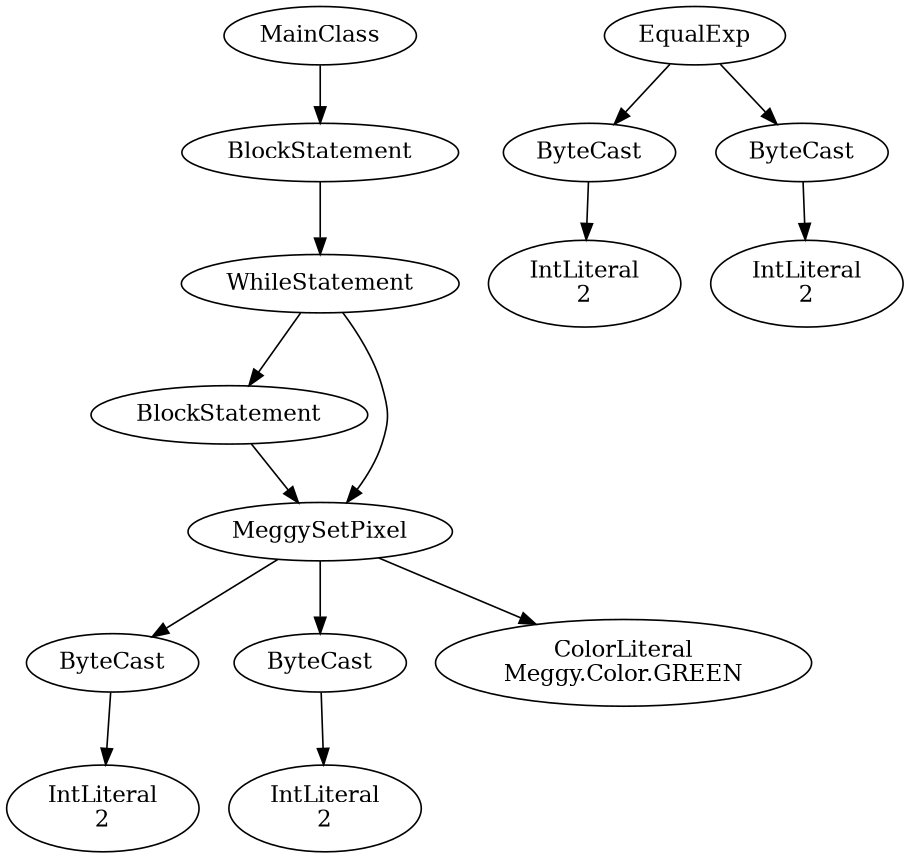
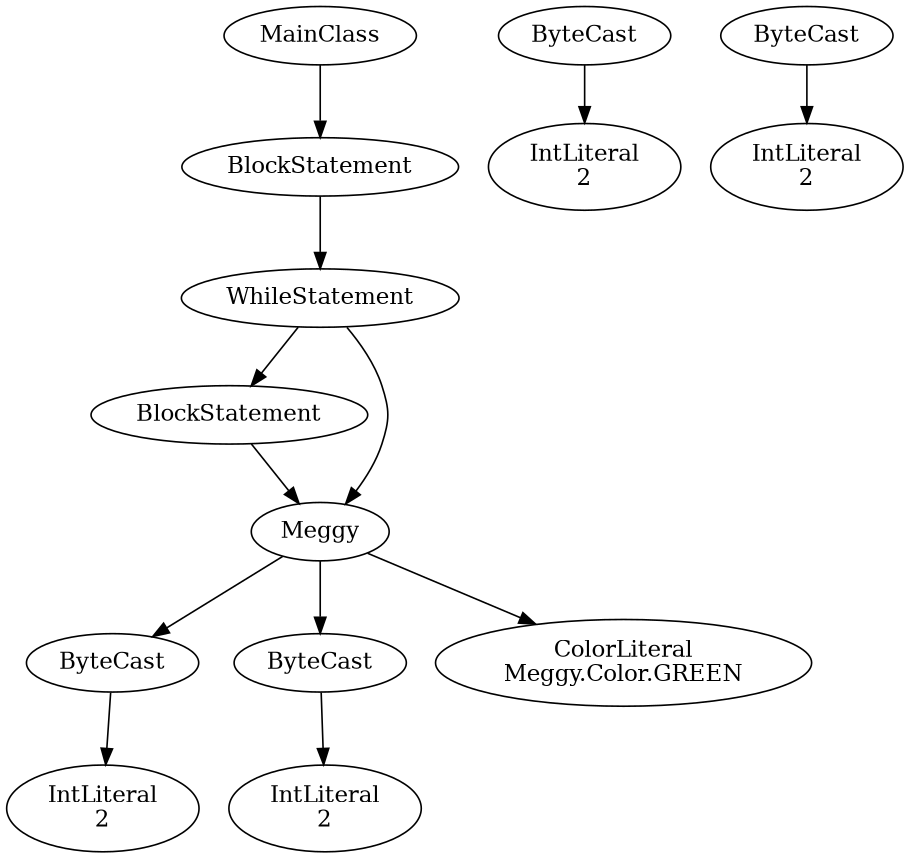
  digraph {
    n1 [label=MainClass]
    n2 [label=BlockStatement]
    n3 [label=WhileStatement]
    n4 [label=BlockStatement]
-   n5 [label=MeggySetPixel]
-   n6 [label=EqualExp]
+   n5 [label=Meggy]
    n7 [label=ByteCast]
    n8 [label=ByteCast]
    n9 [label="IntLiteral\n2"]
    n10 [label="IntLiteral\n2"]
    n11 [label=ByteCast]
    n12 [label=ByteCast]
    n13 [label="ColorLiteral\nMeggy.Color.GREEN"]
    n14 [label="IntLiteral\n2"]
    n15 [label="IntLiteral\n2"]
    n1 -> n2
    n2 -> n3
    n3 -> n4
    n3 -> n5
    n4 -> n5
    n5 -> n11
    n5 -> n12
    n5 -> n13
-   n6 -> n7
-   n6 -> n8
    n7 -> n9
    n8 -> n10
    n11 -> n14
    n12 -> n15
  }
